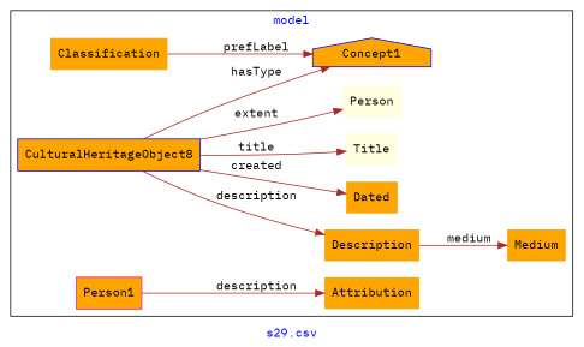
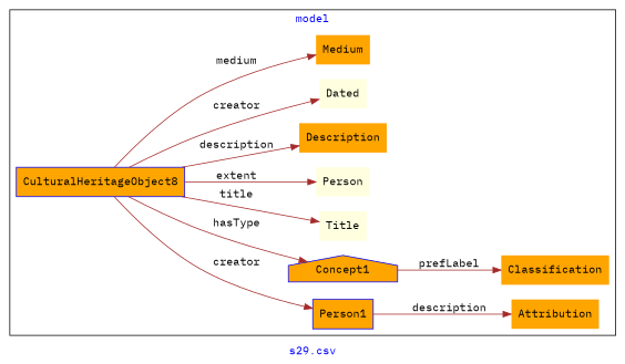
  digraph {
    fontcolor=blue
    fontname="IBM Plex Mono"
    label="s29.csv"
    rankdir=LR
    remincross=true
    node [color=blue fillcolor=orange fontname="IBM Plex Mono" shape=plaintext style=filled]
    edge [color=brown fontcolor=black fontname="IBM Plex Mono"]
    n1 [label=CulturalHeritageObject8 shape=box]
-   n2 [color=deeppink label=Person1 shape=box]
+   n2 [label=Person1 shape=box]
    n3 [label=Concept1 shape=house]
    n4 [label=Attribution]
    n5 [color=deeppink fillcolor=lightyellow label=Title]
    n6 [color=purple fillcolor=lightyellow label=Person]
    n7 [color=deeppink label=Description]
-   n8 [color=deeppink label=Dated]
+   n8 [color=deeppink fillcolor=lightyellow label=Dated]
    n9 [label=Medium]
    n10 [label=Classification]
    subgraph cluster_1 {
      label=model
      n1
      n2
      n3
      n4
      n5
      n6
      n7
      n8
      n9
      n10
    }
+   n1 -> n2 [label=creator]
    n1 -> n3 [label=hasType]
    n1 -> n5 [label=title]
    n1 -> n6 [label=extent]
    n1 -> n7 [label=description]
-   n1 -> n8 [label=created]
-   n7 -> n9 [label=medium]
+   n1 -> n8 [label=creator]
+   n1 -> n9 [label=medium]
    n2 -> n4 [label=description]
-   n10 -> n3 [label=prefLabel]
+   n3 -> n10 [label=prefLabel]
  }
